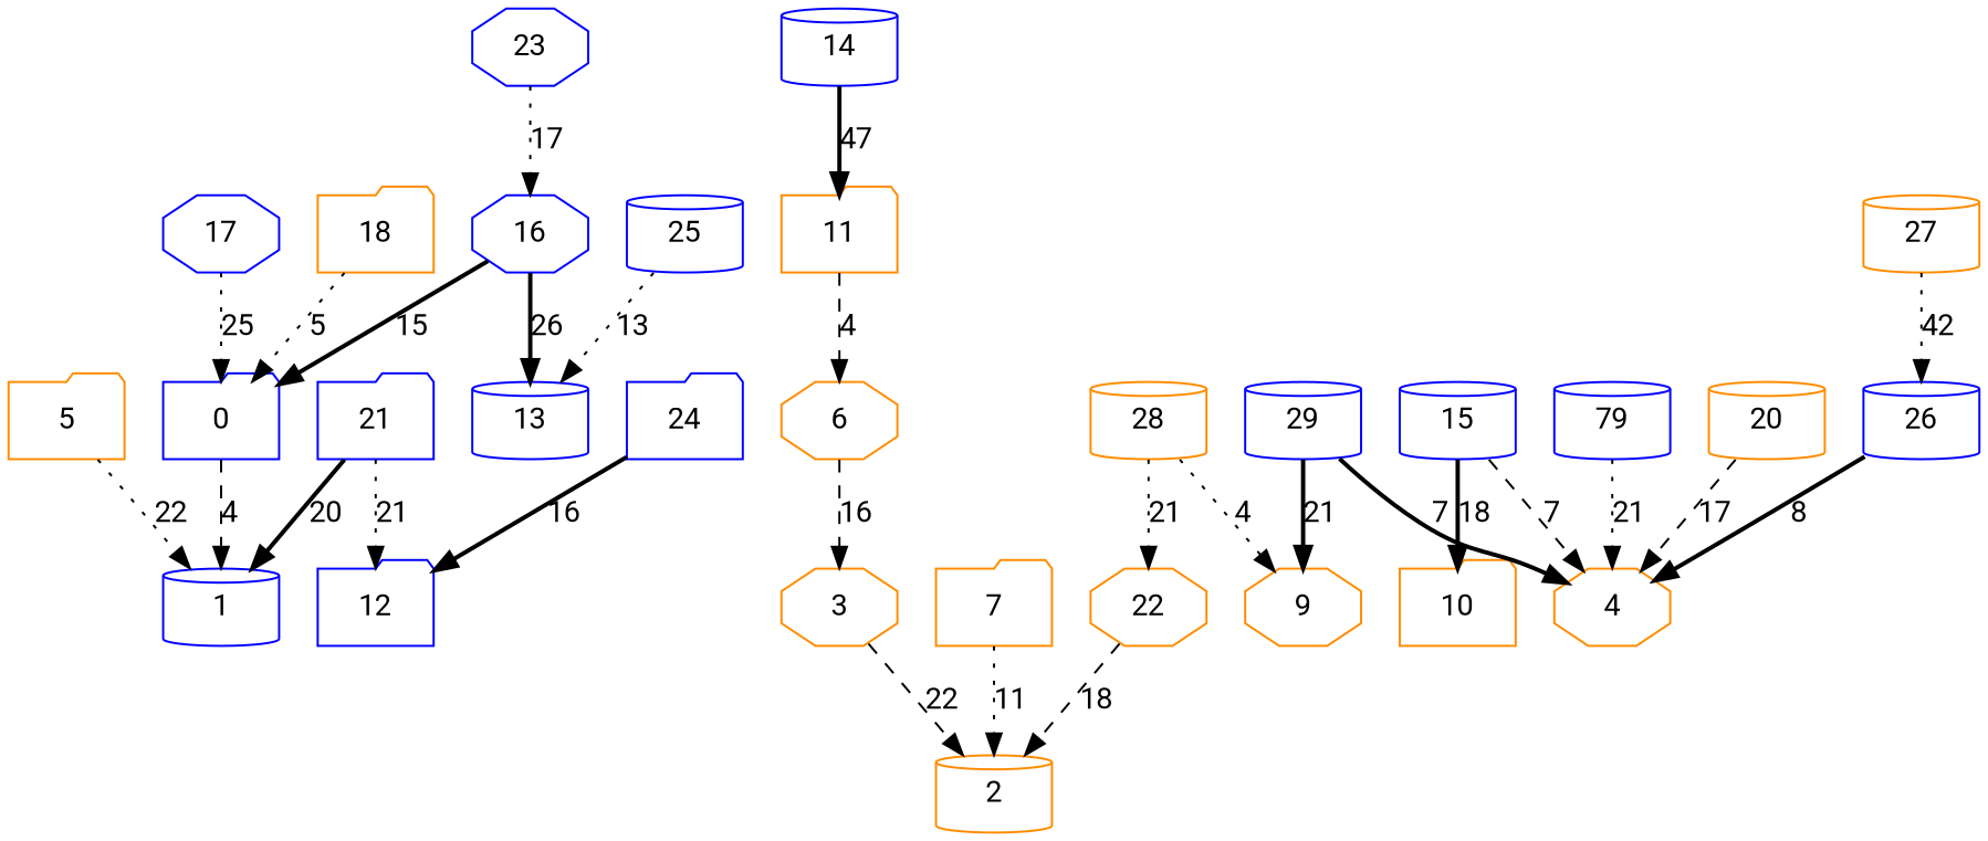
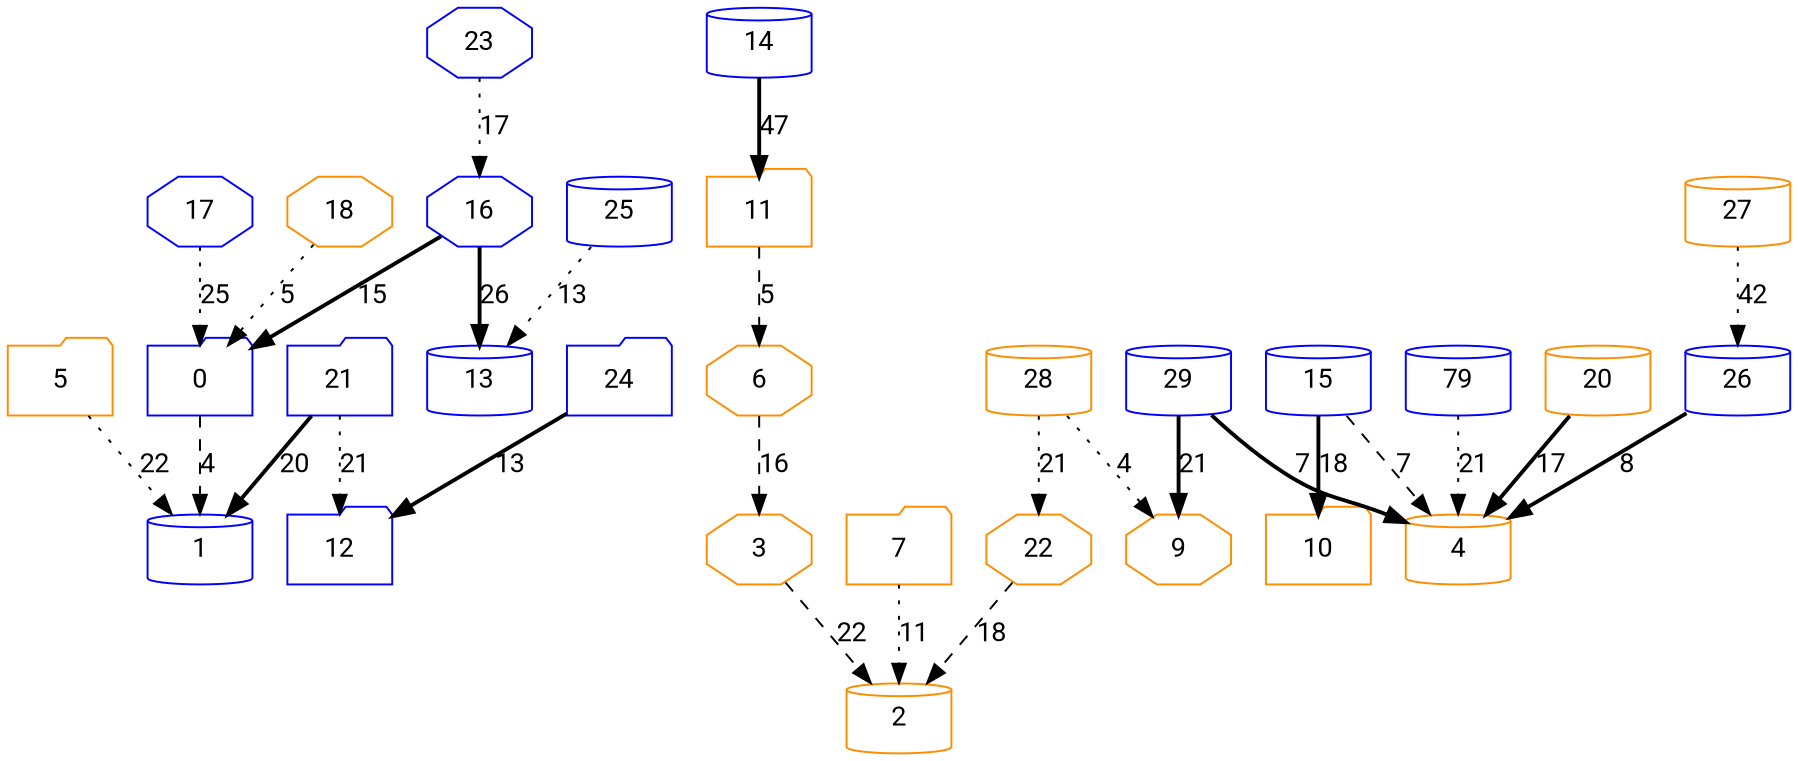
  digraph {
    fontname=Roboto
    node [color=blue fontname=Roboto shape=cylinder]
    edge [fontname=Roboto style=dotted weight=21]
    0 [shape=folder]
    1
    3 [color=darkorange shape=octagon]
    2 [color=darkorange]
    5 [color=darkorange shape=folder]
    6 [color=darkorange shape=octagon]
    7 [color=darkorange shape=folder]
    11 [color=darkorange shape=folder]
    14
-   4 [color=darkorange shape=octagon]
+   4 [color=darkorange]
    15
    10 [color=darkorange shape=folder]
    16 [shape=octagon]
    13
    17 [shape=octagon]
-   18 [color=darkorange shape=folder]
+   18 [color=darkorange shape=octagon]
    n17 [label=79]
    20 [color=darkorange]
    21 [shape=folder]
    12 [shape=folder]
    22 [color=darkorange shape=octagon]
    23 [shape=octagon]
    24 [shape=folder]
    25
    26
    27 [color=darkorange]
    28 [color=darkorange]
    9 [color=darkorange shape=octagon]
    29
    0 -> 1 [label=4 style=dashed weight=4]
    3 -> 2 [label=22 style=dashed weight=22]
    5 -> 1 [label=22 weight=22]
    6 -> 3 [label=16 style=dashed weight=16]
    7 -> 2 [label=11 weight=11]
-   11 -> 6 [label=4 style=dashed weight=4]
+   11 -> 6 [label=5 style=dashed weight=4]
    14 -> 11 [label=47 style=bold weight=47]
    15 -> 4 [label=7 style=dashed weight=7]
    15 -> 10 [label=18 style=bold weight=18]
    16 -> 0 [label=15 style=bold weight=15]
    16 -> 13 [label=26 style=bold weight=26]
    17 -> 0 [label=25 weight=25]
    18 -> 0 [label=5 weight=5]
    n17 -> 4 [label=21]
-   20 -> 4 [label=17 style=dashed weight=17]
+   20 -> 4 [label=17 style=bold weight=17]
    21 -> 1 [label=20 style=bold weight=20]
    21 -> 12 [label=21]
    22 -> 2 [label=18 style=dashed weight=18]
    23 -> 16 [label=17 weight=23]
-   24 -> 12 [label=16 style=bold weight=16]
+   24 -> 12 [label=13 style=bold weight=16]
    25 -> 13 [label=13 weight=13]
    26 -> 4 [label=8 style=bold weight=8]
    27 -> 26 [label=42 weight=42]
    28 -> 22 [label=21]
    28 -> 9 [label=4 weight=4]
    29 -> 4 [label=7 style=bold weight=7]
    29 -> 9 [label=21 style=bold]
  }
